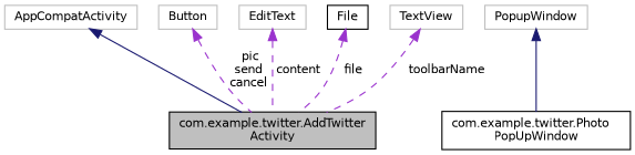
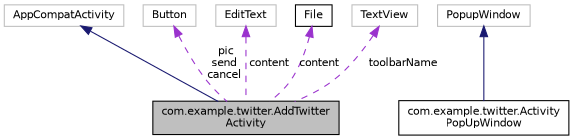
  digraph {
    node [color=grey75 fillcolor=white fontname=Helvetica fontsize=10 shape=record style=filled]
    edge [color=darkorchid3 dir=back fontname=Helvetica fontsize=10 labelfontname=Helvetica labelfontsize=10 style=dashed]
    n1 [color=black fillcolor=grey75 fontcolor=black height=0.2 label="com.example.twitter.AddTwitter\lActivity" width=0.4]
    n2 [height=0.2 label=AppCompatActivity width=0.4]
    n3 [height=0.2 label=Button width=0.4]
    n4 [height=0.2 label=EditText width=0.4]
    n5 [color=black height=0.2 label=File width=0.4]
-   n6 [color=black height=0.2 label="com.example.twitter.Photo\lPopUpWindow" width=0.4]
+   n6 [color=black height=0.2 label="com.example.twitter.Activity\lPopUpWindow" width=0.4]
    n7 [height=0.2 label=PopupWindow width=0.4]
    n8 [height=0.2 label=TextView width=0.4]
    n2 -> n1 [color=midnightblue style=solid]
    n3 -> n1 [label=" pic\nsend\ncancel"]
    n4 -> n1 [label=" content"]
-   n5 -> n1 [label=" file"]
+   n5 -> n1 [label=" content"]
    n7 -> n6 [color=midnightblue style=solid]
    n8 -> n1 [label=" toolbarName"]
  }
